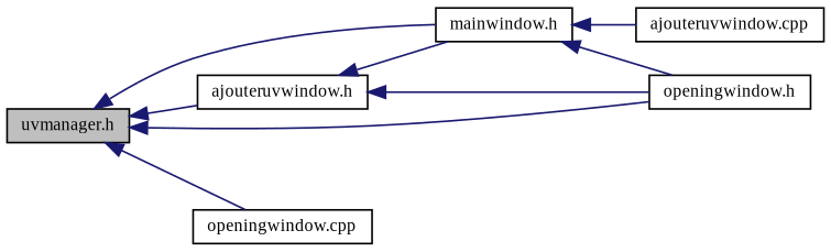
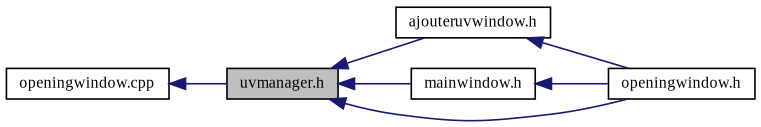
  digraph {
    fontname="Liberation Serif"
    rankdir=LR
    node [color=black fillcolor=white fontname="Liberation Serif" fontsize=10 shape=record style=filled]
    edge [color=midnightblue dir=back fontname="Liberation Serif" fontsize=10 labelfontname=Helvetica labelfontsize=10 style=solid]
    n1 [fillcolor=grey75 fontcolor=black height=0.2 label="uvmanager.h" width=0.4]
    n2 [height=0.2 label="ajouteruvwindow.h" width=0.4]
    n3 [height=0.2 label="mainwindow.h" width=0.4]
    n4 [height=0.2 label="openingwindow.h" width=0.4]
    n5 [height=0.2 label="openingwindow.cpp" width=0.4]
-   n6 [height=0.2 label="ajouteruvwindow.cpp" width=0.4]
    n1 -> n2
    n1 -> n3
    n1 -> n4
-   n1 -> n5
-   n2 -> n3
+   n5 -> n1
    n2 -> n4
    n3 -> n4
-   n3 -> n6
  }
